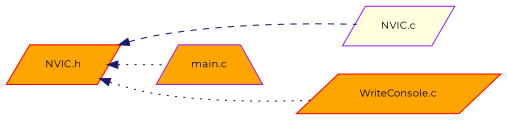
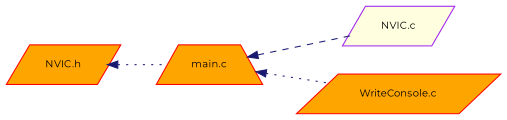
  digraph {
    fontname=Montserrat
    rankdir=LR
    node [color=red fillcolor=orange fontname=Montserrat fontsize=10 shape=parallelogram style=filled]
    edge [color=midnightblue dir=back fontname=Montserrat fontsize=10 labelfontname=Helvetica labelfontsize=10 style=dotted]
    n1 [fontcolor=black height=0.2 label="NVIC.h" width=0.4]
-   n2 [color=purple height=0.2 label="main.c" shape=trapezium width=0.4]
+   n2 [height=0.2 label="main.c" shape=trapezium width=0.4]
    n3 [color=purple fillcolor=lightyellow height=0.2 label="NVIC.c" width=0.4]
    n4 [height=0.2 label="WriteConsole.c" width=0.4]
    n1 -> n2
-   n1 -> n3 [style=dashed]
-   n1 -> n4
+   n2 -> n3 [style=dashed]
+   n2 -> n4
  }
